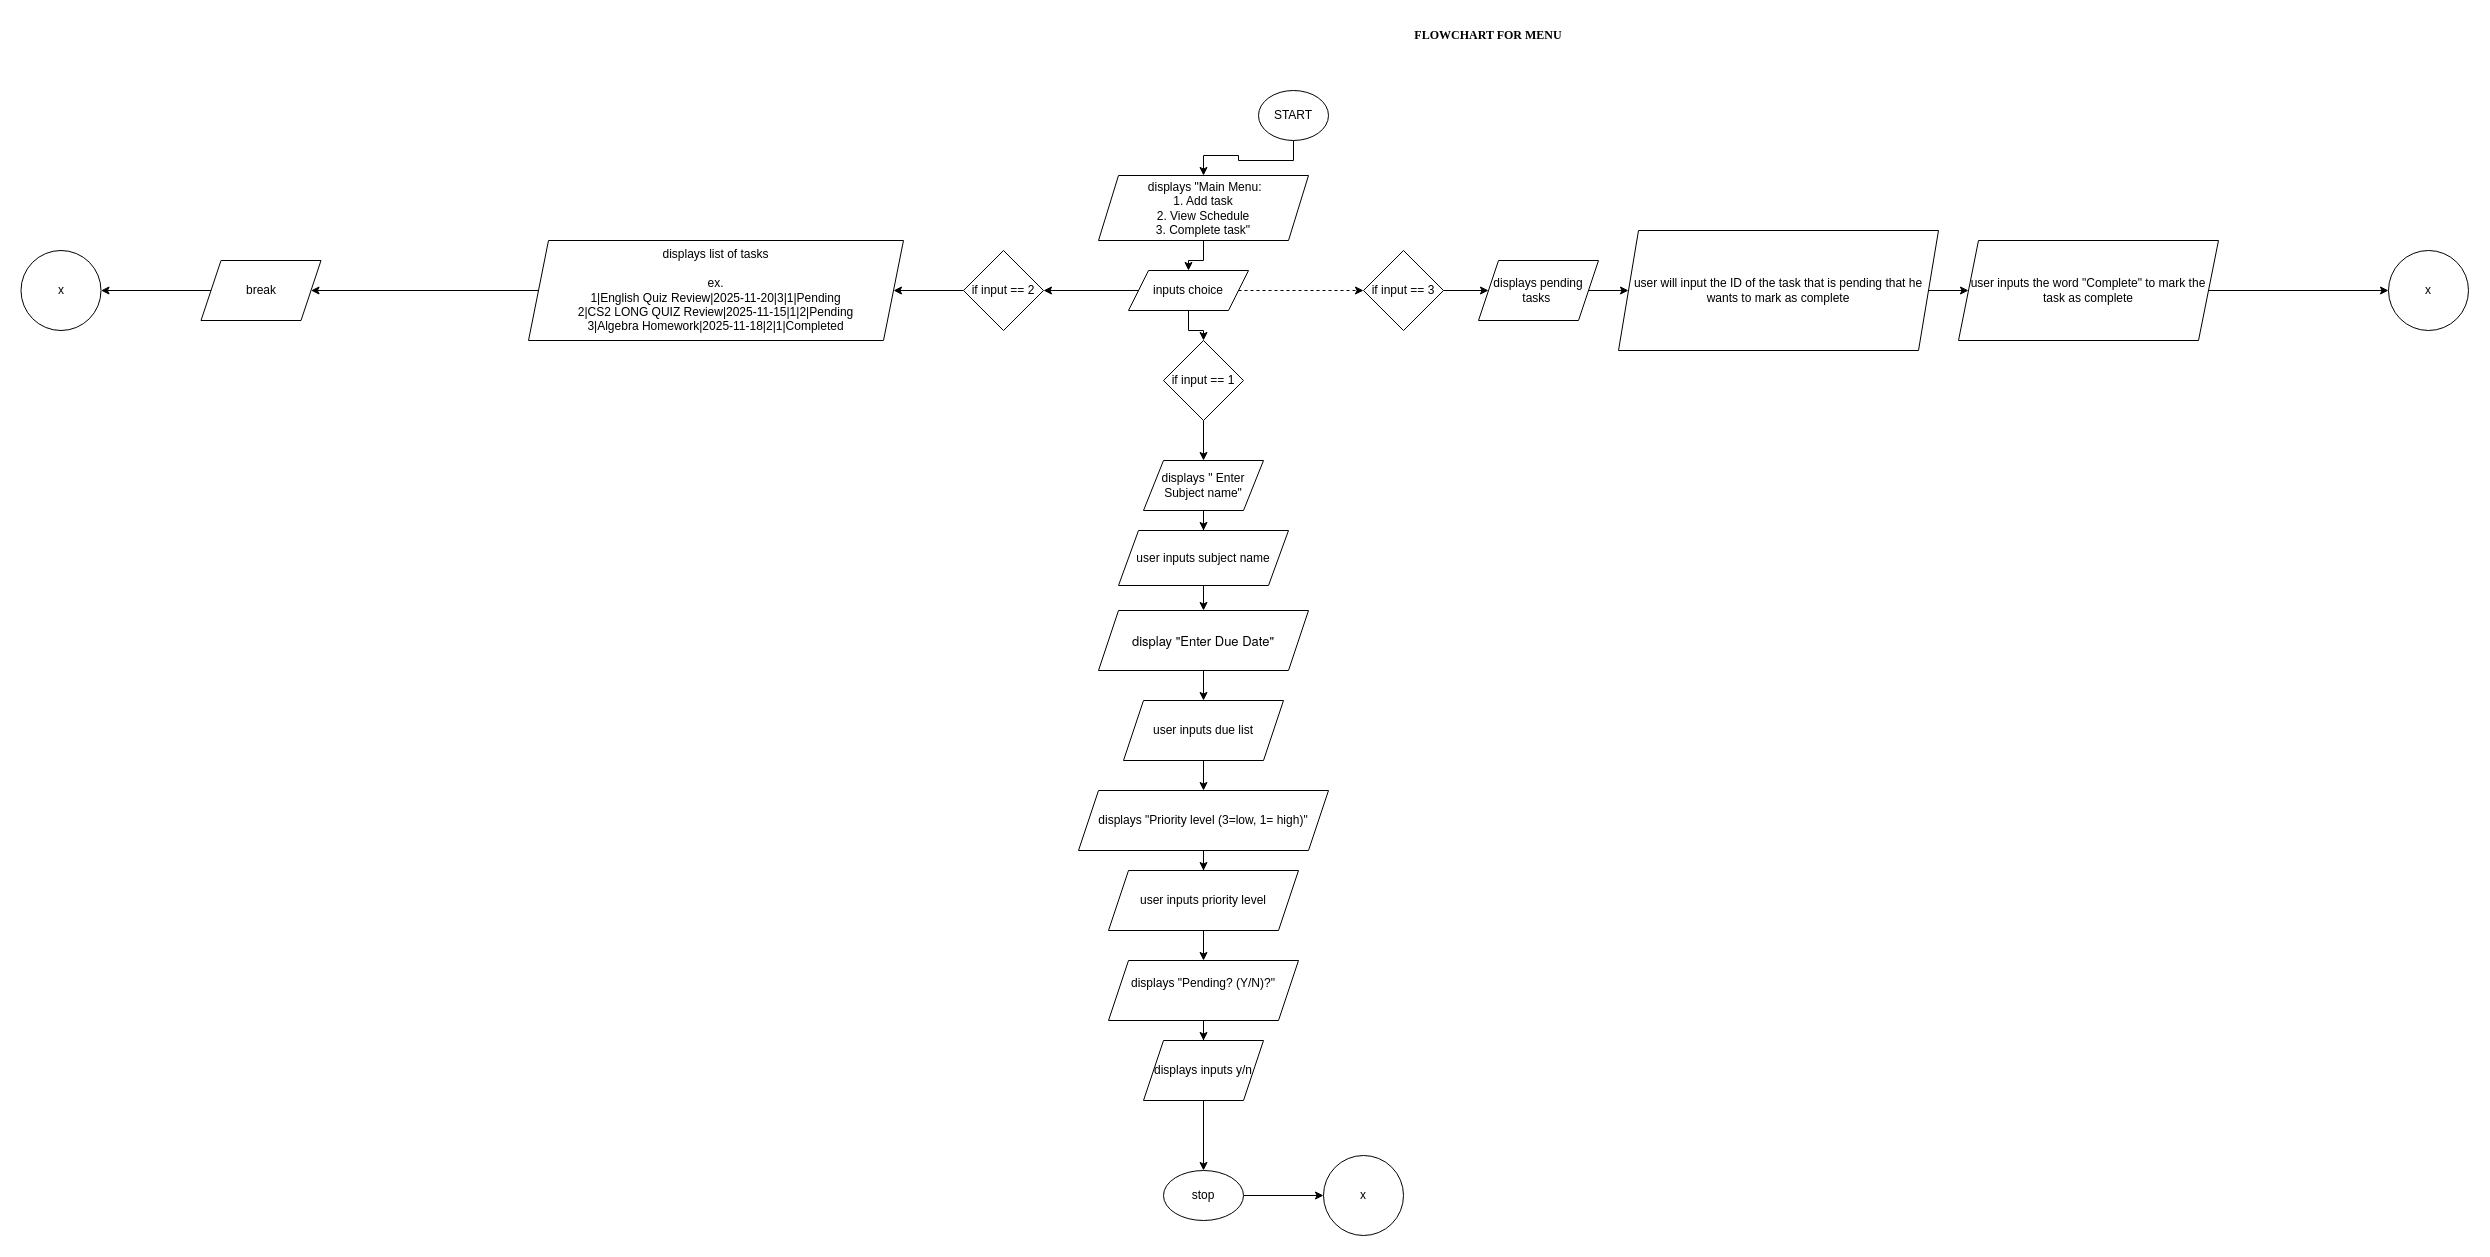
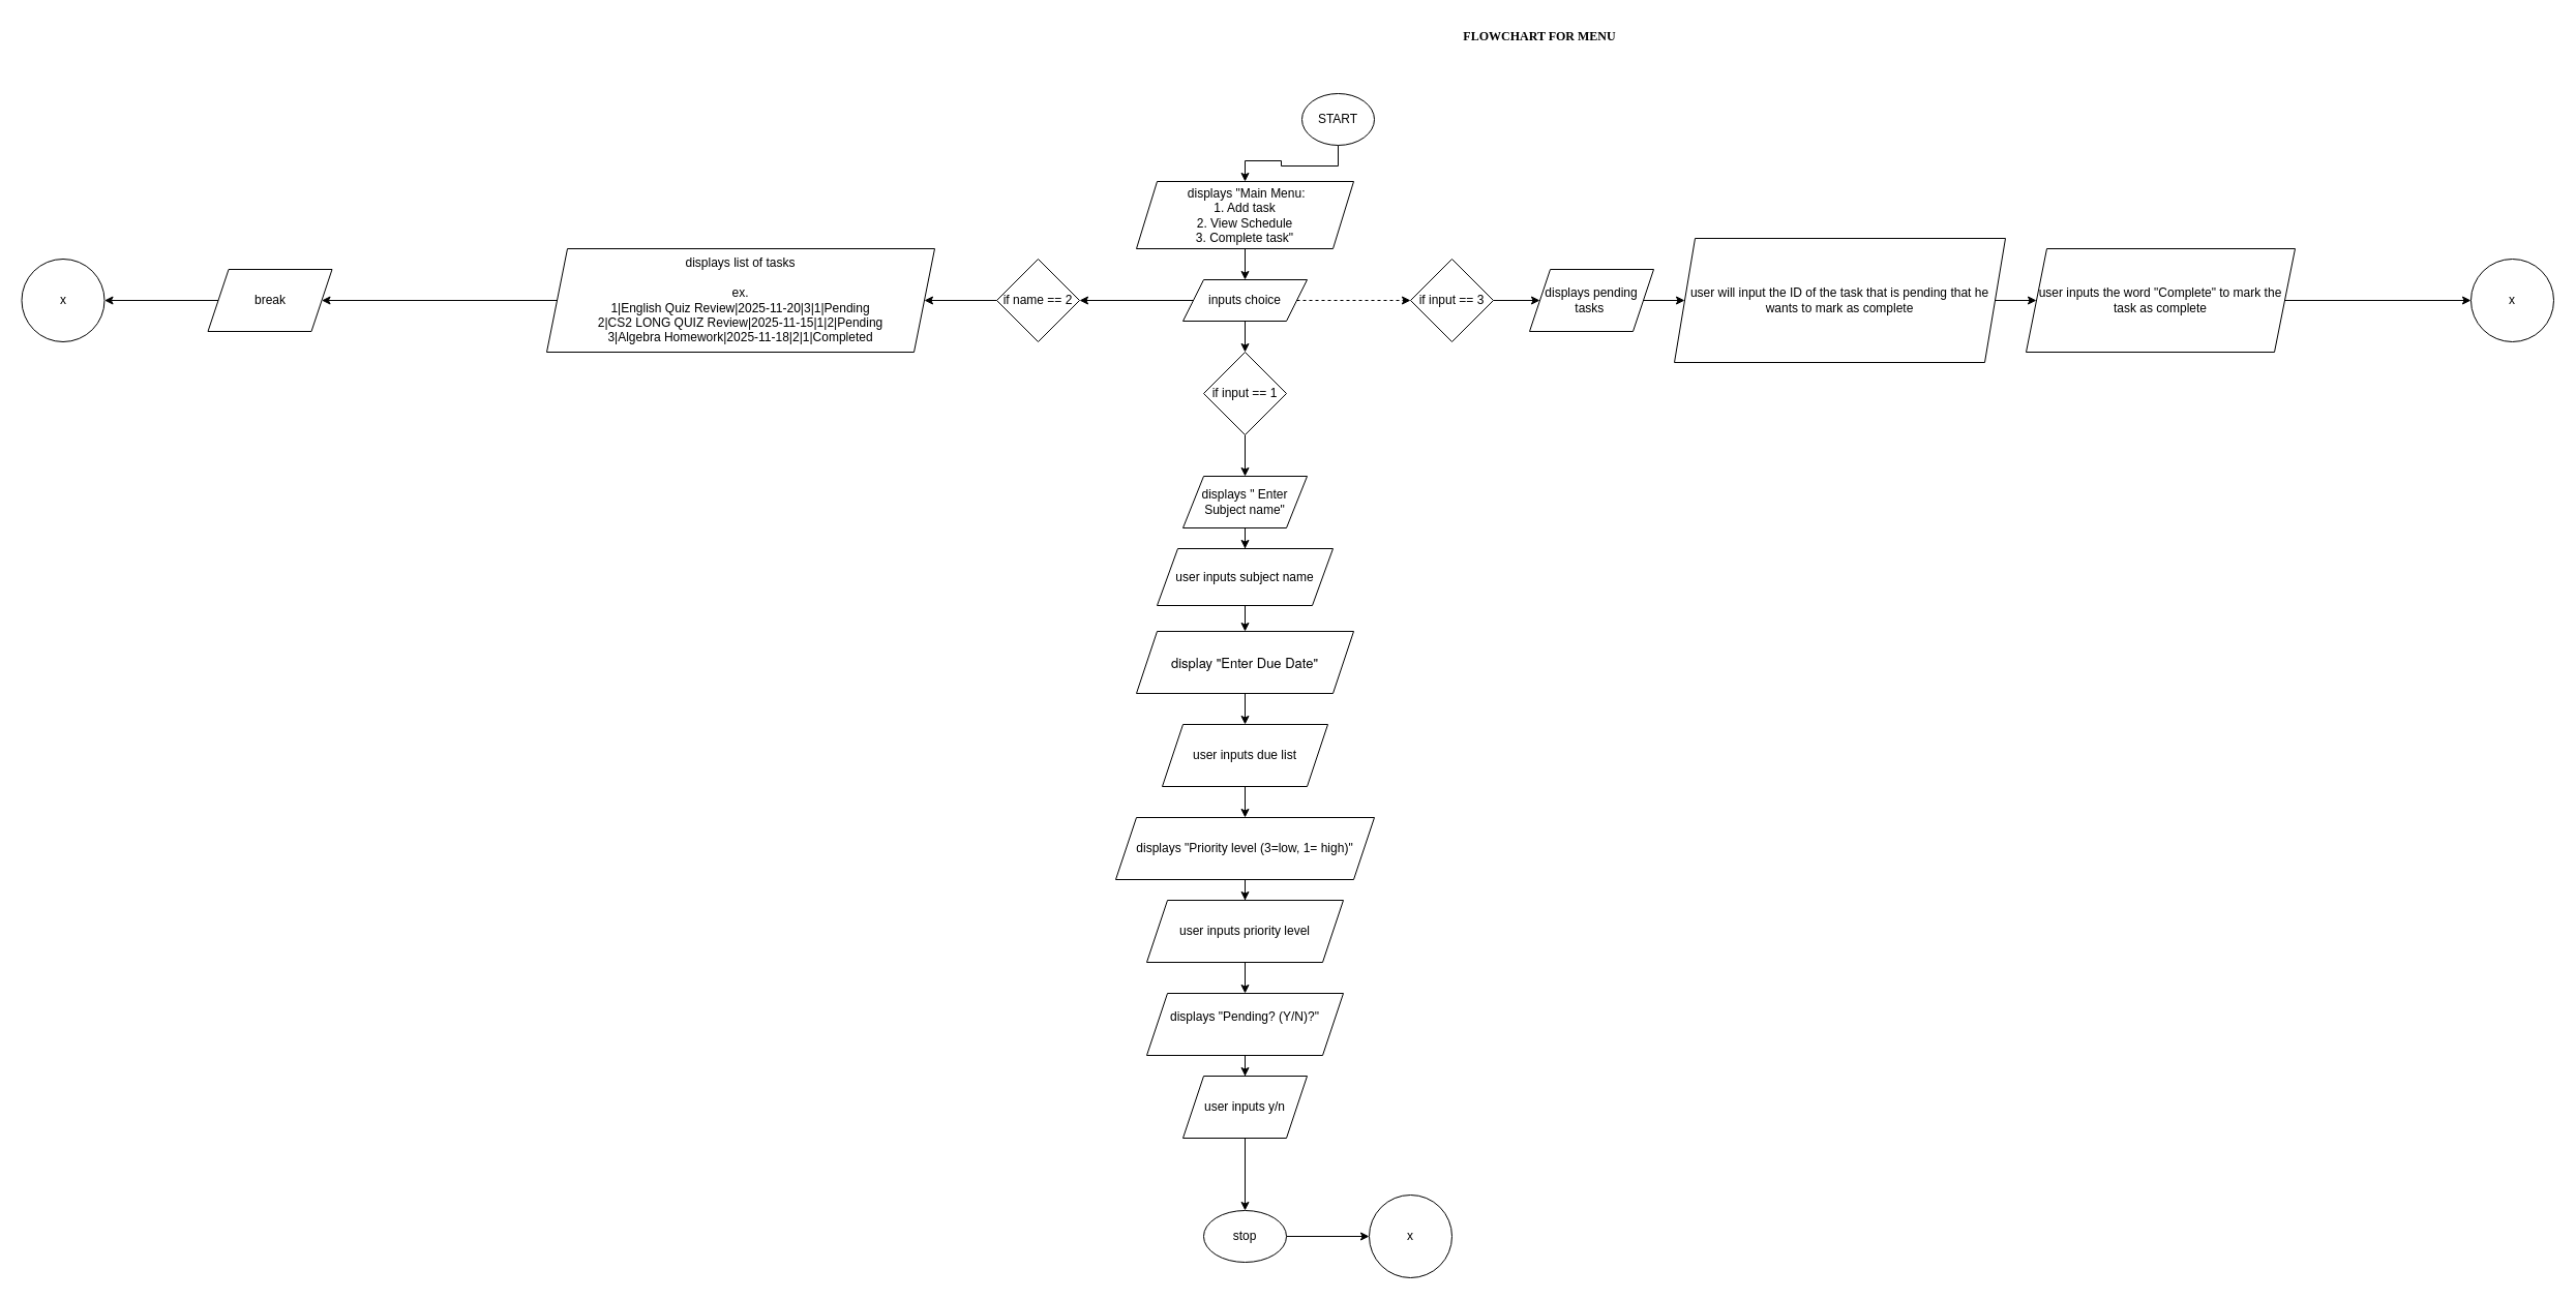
  <mxCell id="0" />
  <mxCell id="1" parent="0" />
  <mxCell id="2" value="&lt;pre&gt;&lt;b&gt;&lt;font face=&quot;Tahoma&quot;&gt;FLOWCHART FOR MENU&lt;/font&gt;&lt;/b&gt;&lt;/pre&gt;" style="text;html=1;whiteSpace=wrap;strokeColor=none;fillColor=default;align=center;verticalAlign=middle;rounded=0;" vertex="1" parent="1"><mxGeometry x="1328" y="20" width="320" height="30" as="geometry" /></mxCell>
  <mxCell id="3" value="" style="edgeStyle=orthogonalEdgeStyle;rounded=0;orthogonalLoop=1;jettySize=auto;html=1;" edge="1" parent="1" source="4" target="6"><mxGeometry relative="1" as="geometry"><mxPoint x="1203" y="205" as="targetPoint" /></mxGeometry></mxCell>
  <mxCell id="4" value="START" style="ellipse;whiteSpace=wrap;html=1;" vertex="1" parent="1"><mxGeometry x="1258" y="90" width="70" height="50" as="geometry" /></mxCell>
  <mxCell id="5" value="" style="edgeStyle=orthogonalEdgeStyle;rounded=0;orthogonalLoop=1;jettySize=auto;html=1;" edge="1" parent="1" source="6" target="10"><mxGeometry relative="1" as="geometry" /></mxCell>
  <mxCell id="6" value="&amp;nbsp;displays &quot;Main Menu:&lt;div&gt;1. Add task&lt;/div&gt;&lt;div&gt;2. View Schedule&lt;/div&gt;&lt;div&gt;3. Complete task&quot;&lt;/div&gt;" style="shape=parallelogram;perimeter=parallelogramPerimeter;whiteSpace=wrap;html=1;fixedSize=1;" vertex="1" parent="1"><mxGeometry x="1098" y="175" width="210" height="65" as="geometry" /></mxCell>
  <mxCell id="7" value="" style="edgeStyle=orthogonalEdgeStyle;rounded=0;orthogonalLoop=1;jettySize=auto;html=1;" edge="1" parent="1" source="10" target="12"><mxGeometry relative="1" as="geometry" /></mxCell>
  <mxCell id="8" value="" style="edgeStyle=orthogonalEdgeStyle;rounded=0;orthogonalLoop=1;jettySize=auto;html=1;" edge="1" parent="1" source="10" target="32"><mxGeometry relative="1" as="geometry" /></mxCell>
  <mxCell id="9" value="" style="edgeStyle=orthogonalEdgeStyle;rounded=0;orthogonalLoop=1;jettySize=auto;html=1;dashed=1;" edge="1" parent="1" source="10" target="36"><mxGeometry relative="1" as="geometry" /></mxCell>
- <mxCell id="10" value="inputs choice" style="shape=parallelogram;perimeter=parallelogramPerimeter;whiteSpace=wrap;html=1;fixedSize=1;" vertex="1" parent="1"><mxGeometry x="1128" y="270" width="120" height="40" as="geometry" /></mxCell>
+ <mxCell id="10" value="inputs choice" style="shape=parallelogram;perimeter=parallelogramPerimeter;whiteSpace=wrap;html=1;fixedSize=1;" vertex="1" parent="1"><mxGeometry x="1143" y="270" width="120" height="40" as="geometry" /></mxCell>
  <mxCell id="11" value="" style="edgeStyle=orthogonalEdgeStyle;rounded=0;orthogonalLoop=1;jettySize=auto;html=1;" edge="1" parent="1" source="12" target="14"><mxGeometry relative="1" as="geometry" /></mxCell>
  <mxCell id="12" value="if input == 1" style="rhombus;whiteSpace=wrap;html=1;" vertex="1" parent="1"><mxGeometry x="1163" y="340" width="80" height="80" as="geometry" /></mxCell>
  <mxCell id="13" value="" style="edgeStyle=orthogonalEdgeStyle;rounded=0;orthogonalLoop=1;jettySize=auto;html=1;" edge="1" parent="1" source="14" target="16"><mxGeometry relative="1" as="geometry" /></mxCell>
  <mxCell id="14" value="displays &quot; Enter Subject name&quot;" style="shape=parallelogram;perimeter=parallelogramPerimeter;whiteSpace=wrap;html=1;fixedSize=1;" vertex="1" parent="1"><mxGeometry x="1143" y="460" width="120" height="50" as="geometry" /></mxCell>
  <mxCell id="15" value="" style="edgeStyle=orthogonalEdgeStyle;rounded=0;orthogonalLoop=1;jettySize=auto;html=1;" edge="1" parent="1" source="16" target="18"><mxGeometry relative="1" as="geometry" /></mxCell>
  <mxCell id="16" value="user inputs subject name" style="shape=parallelogram;perimeter=parallelogramPerimeter;whiteSpace=wrap;html=1;fixedSize=1;" vertex="1" parent="1"><mxGeometry x="1118" y="530" width="170" height="55" as="geometry" /></mxCell>
  <mxCell id="17" value="" style="edgeStyle=orthogonalEdgeStyle;rounded=0;orthogonalLoop=1;jettySize=auto;html=1;" edge="1" parent="1" source="18" target="20"><mxGeometry relative="1" as="geometry" /></mxCell>
  <mxCell id="18" value="&lt;p style=&quot;margin: 0px; font-variant-numeric: normal; font-variant-east-asian: normal; font-variant-alternates: normal; font-size-adjust: none; font-kerning: auto; font-optical-sizing: auto; font-feature-settings: normal; font-variation-settings: normal; font-variant-position: normal; font-variant-emoji: normal; font-stretch: normal; font-size: 13px; line-height: normal; font-family: &amp;quot;Helvetica Neue&amp;quot;; text-align: start;&quot; class=&quot;p1&quot;&gt;&lt;font style=&quot;color: light-dark(rgb(0, 0, 0), rgb(255, 255, 255));&quot;&gt;display &quot;Enter Due Date&quot;&lt;/font&gt;&lt;/p&gt;" style="shape=parallelogram;perimeter=parallelogramPerimeter;whiteSpace=wrap;html=1;fixedSize=1;" vertex="1" parent="1"><mxGeometry x="1098" y="610" width="210" height="60" as="geometry" /></mxCell>
  <mxCell id="19" value="" style="edgeStyle=orthogonalEdgeStyle;rounded=0;orthogonalLoop=1;jettySize=auto;html=1;" edge="1" parent="1" source="20" target="22"><mxGeometry relative="1" as="geometry" /></mxCell>
  <mxCell id="20" value="user inputs due list" style="shape=parallelogram;perimeter=parallelogramPerimeter;whiteSpace=wrap;html=1;fixedSize=1;" vertex="1" parent="1"><mxGeometry x="1123" y="700" width="160" height="60" as="geometry" /></mxCell>
  <mxCell id="21" value="" style="edgeStyle=orthogonalEdgeStyle;rounded=0;orthogonalLoop=1;jettySize=auto;html=1;" edge="1" parent="1" source="22" target="24"><mxGeometry relative="1" as="geometry" /></mxCell>
  <mxCell id="22" value="displays &quot;Priority level (3=low, 1= high)&quot;" style="shape=parallelogram;perimeter=parallelogramPerimeter;whiteSpace=wrap;html=1;fixedSize=1;fillColor=default;strokeColor=default;" vertex="1" parent="1"><mxGeometry x="1078" y="790" width="250" height="60" as="geometry" /></mxCell>
  <mxCell id="23" value="" style="edgeStyle=orthogonalEdgeStyle;rounded=0;orthogonalLoop=1;jettySize=auto;html=1;" edge="1" parent="1" source="24" target="26"><mxGeometry relative="1" as="geometry" /></mxCell>
  <mxCell id="24" value="user inputs priority level" style="shape=parallelogram;perimeter=parallelogramPerimeter;whiteSpace=wrap;html=1;fixedSize=1;" vertex="1" parent="1"><mxGeometry x="1108" y="870" width="190" height="60" as="geometry" /></mxCell>
  <mxCell id="25" value="" style="edgeStyle=orthogonalEdgeStyle;rounded=0;orthogonalLoop=1;jettySize=auto;html=1;" edge="1" parent="1" source="26" target="28"><mxGeometry relative="1" as="geometry" /></mxCell>
  <mxCell id="26" value="displays &quot;Pending? (Y/N)?&quot;&lt;div&gt;&lt;br&gt;&lt;/div&gt;" style="shape=parallelogram;perimeter=parallelogramPerimeter;whiteSpace=wrap;html=1;fixedSize=1;" vertex="1" parent="1"><mxGeometry x="1108" y="960" width="190" height="60" as="geometry" /></mxCell>
  <mxCell id="27" value="" style="edgeStyle=orthogonalEdgeStyle;rounded=0;orthogonalLoop=1;jettySize=auto;html=1;" edge="1" parent="1" source="28" target="30"><mxGeometry relative="1" as="geometry" /></mxCell>
- <mxCell id="28" value="displays inputs y/n" style="shape=parallelogram;perimeter=parallelogramPerimeter;whiteSpace=wrap;html=1;fixedSize=1;" vertex="1" parent="1"><mxGeometry x="1143" y="1040" width="120" height="60" as="geometry" /></mxCell>
+ <mxCell id="28" value="user inputs y/n" style="shape=parallelogram;perimeter=parallelogramPerimeter;whiteSpace=wrap;html=1;fixedSize=1;" vertex="1" parent="1"><mxGeometry x="1143" y="1040" width="120" height="60" as="geometry" /></mxCell>
  <mxCell id="29" value="" style="edgeStyle=orthogonalEdgeStyle;rounded=0;orthogonalLoop=1;jettySize=auto;html=1;" edge="1" parent="1" source="30" target="44"><mxGeometry relative="1" as="geometry" /></mxCell>
  <mxCell id="30" value="stop" style="ellipse;whiteSpace=wrap;html=1;" vertex="1" parent="1"><mxGeometry x="1163" y="1170" width="80" height="50" as="geometry" /></mxCell>
  <mxCell id="31" value="" style="edgeStyle=orthogonalEdgeStyle;rounded=0;orthogonalLoop=1;jettySize=auto;html=1;" edge="1" parent="1" source="32" target="34"><mxGeometry relative="1" as="geometry" /></mxCell>
- <mxCell id="32" value="if input == 2" style="rhombus;whiteSpace=wrap;html=1;" vertex="1" parent="1"><mxGeometry x="963" y="250" width="80" height="80" as="geometry" /></mxCell>
+ <mxCell id="32" value="if name == 2" style="rhombus;whiteSpace=wrap;html=1;" vertex="1" parent="1"><mxGeometry x="963" y="250" width="80" height="80" as="geometry" /></mxCell>
  <mxCell id="33" value="" style="edgeStyle=orthogonalEdgeStyle;rounded=0;orthogonalLoop=1;jettySize=auto;html=1;" edge="1" parent="1" source="34" target="46"><mxGeometry relative="1" as="geometry" /></mxCell>
  <mxCell id="34" value="displays list of tasks&lt;div&gt;&lt;br&gt;&lt;/div&gt;&lt;div&gt;ex.&lt;div&gt;&lt;span style=&quot;background-color: transparent;&quot;&gt;1|English Quiz Review|2025-11-20|3|1|Pending&lt;/span&gt;&lt;/div&gt;&lt;div&gt;2|CS2 LONG QUIZ Review|2025-11-15|1|2|Pending&lt;/div&gt;&lt;div&gt;3|Algebra Homework|2025-11-18|2|1|Completed&lt;/div&gt;&lt;/div&gt;" style="shape=parallelogram;perimeter=parallelogramPerimeter;whiteSpace=wrap;html=1;fixedSize=1;" vertex="1" parent="1"><mxGeometry x="528" y="240" width="375" height="100" as="geometry" /></mxCell>
  <mxCell id="35" value="" style="edgeStyle=orthogonalEdgeStyle;rounded=0;orthogonalLoop=1;jettySize=auto;html=1;" edge="1" parent="1" source="36" target="38"><mxGeometry relative="1" as="geometry" /></mxCell>
  <mxCell id="36" value="if input == 3" style="rhombus;whiteSpace=wrap;html=1;" vertex="1" parent="1"><mxGeometry x="1363" y="250" width="80" height="80" as="geometry" /></mxCell>
  <mxCell id="37" value="" style="edgeStyle=orthogonalEdgeStyle;rounded=0;orthogonalLoop=1;jettySize=auto;html=1;" edge="1" parent="1" source="38" target="40"><mxGeometry relative="1" as="geometry" /></mxCell>
  <mxCell id="38" value="displays pending tasks&amp;nbsp;" style="shape=parallelogram;perimeter=parallelogramPerimeter;whiteSpace=wrap;html=1;fixedSize=1;" vertex="1" parent="1"><mxGeometry x="1478" y="260" width="120" height="60" as="geometry" /></mxCell>
  <mxCell id="39" value="" style="edgeStyle=orthogonalEdgeStyle;rounded=0;orthogonalLoop=1;jettySize=auto;html=1;" edge="1" parent="1" source="40" target="42"><mxGeometry relative="1" as="geometry" /></mxCell>
  <mxCell id="40" value="user will input the ID of the task that is pending that he wants to mark as complete" style="shape=parallelogram;perimeter=parallelogramPerimeter;whiteSpace=wrap;html=1;fixedSize=1;" vertex="1" parent="1"><mxGeometry x="1618" y="230" width="320" height="120" as="geometry" /></mxCell>
  <mxCell id="41" value="" style="edgeStyle=orthogonalEdgeStyle;rounded=0;orthogonalLoop=1;jettySize=auto;html=1;" edge="1" parent="1" source="42" target="43"><mxGeometry relative="1" as="geometry" /></mxCell>
  <mxCell id="42" value="user inputs the word &quot;Complete&quot; to mark the task as complete" style="shape=parallelogram;perimeter=parallelogramPerimeter;whiteSpace=wrap;html=1;fixedSize=1;" vertex="1" parent="1"><mxGeometry x="1958" y="240" width="260" height="100" as="geometry" /></mxCell>
  <mxCell id="43" value="x" style="ellipse;whiteSpace=wrap;html=1;" vertex="1" parent="1"><mxGeometry x="2388" y="250" width="80" height="80" as="geometry" /></mxCell>
  <mxCell id="44" value="x" style="ellipse;whiteSpace=wrap;html=1;" vertex="1" parent="1"><mxGeometry x="1323" y="1155" width="80" height="80" as="geometry" /></mxCell>
  <mxCell id="45" value="" style="edgeStyle=orthogonalEdgeStyle;rounded=0;orthogonalLoop=1;jettySize=auto;html=1;" edge="1" parent="1" source="46" target="47"><mxGeometry relative="1" as="geometry" /></mxCell>
  <mxCell id="46" value="break" style="shape=parallelogram;perimeter=parallelogramPerimeter;whiteSpace=wrap;html=1;fixedSize=1;" vertex="1" parent="1"><mxGeometry x="200.5" y="260" width="120" height="60" as="geometry" /></mxCell>
  <mxCell id="47" value="x" style="ellipse;whiteSpace=wrap;html=1;" vertex="1" parent="1"><mxGeometry x="20.5" y="250" width="80" height="80" as="geometry" /></mxCell>
